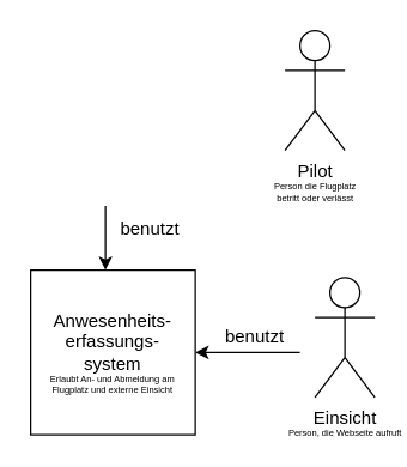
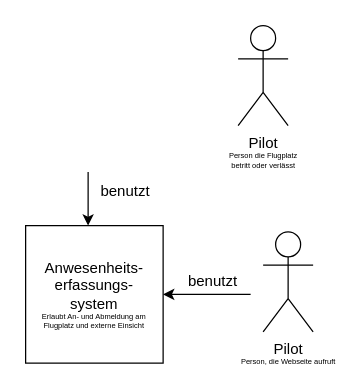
  <mxCell id="0" />
  <mxCell id="1" parent="0" />
  <mxCell id="2" value="&lt;div&gt;Anwesenheits-&lt;/div&gt;&lt;div&gt;erfassungs-&lt;/div&gt;&lt;div&gt;system&lt;/div&gt;&lt;div style=&quot;font-size: 6px&quot;&gt;&lt;font style=&quot;font-size: 6px&quot;&gt;Erlaubt An- und Abmeldung am Flugplatz und externe Einsicht&lt;/font&gt;&lt;br&gt;&lt;/div&gt;" style="whiteSpace=wrap;html=1;aspect=fixed;" parent="1" vertex="1"><mxGeometry x="20" y="180" width="110" height="110" as="geometry" /></mxCell>
- <mxCell id="3" value="&lt;div&gt;&lt;font style=&quot;font-size: 12px&quot;&gt;Einsicht&lt;/font&gt;&lt;font style=&quot;font-size: 6px&quot;&gt;&lt;br&gt;&lt;/font&gt;&lt;/div&gt;&lt;div style=&quot;font-size: 6px&quot;&gt;&lt;font style=&quot;font-size: 6px&quot;&gt;Person, die Webseite aufruft&lt;/font&gt;&lt;/div&gt;" style="shape=umlActor;verticalLabelPosition=bottom;verticalAlign=top;html=1;outlineConnect=0;" parent="1" vertex="1"><mxGeometry x="210" y="185" width="40" height="80" as="geometry" /></mxCell>
+ <mxCell id="3" value="&lt;div&gt;&lt;font style=&quot;font-size: 12px&quot;&gt;Pilot&lt;/font&gt;&lt;font style=&quot;font-size: 6px&quot;&gt;&lt;br&gt;&lt;/font&gt;&lt;/div&gt;&lt;div style=&quot;font-size: 6px&quot;&gt;&lt;font style=&quot;font-size: 6px&quot;&gt;Person, die Webseite aufruft&lt;/font&gt;&lt;/div&gt;" style="shape=umlActor;verticalLabelPosition=bottom;verticalAlign=top;html=1;outlineConnect=0;" parent="1" vertex="1"><mxGeometry x="210" y="185" width="40" height="80" as="geometry" /></mxCell>
  <mxCell id="4" value="&lt;div style=&quot;font-size: 6px&quot;&gt;&lt;font style=&quot;font-size: 12px&quot;&gt;Pilot&lt;/font&gt;&lt;/div&gt;&lt;div style=&quot;font-size: 6px&quot;&gt;&lt;font style=&quot;font-size: 6px&quot;&gt;Person die Flugplatz&lt;/font&gt;&lt;/div&gt;&lt;div style=&quot;font-size: 6px&quot;&gt;&lt;font style=&quot;font-size: 6px&quot;&gt;betritt oder verlässt&lt;/font&gt;&lt;br&gt;&lt;/div&gt;" style="shape=umlActor;verticalLabelPosition=bottom;verticalAlign=top;html=1;outlineConnect=0;" parent="1" vertex="1"><mxGeometry x="190" y="20" width="40" height="80" as="geometry" /></mxCell>
  <mxCell id="5" value="" style="endArrow=classic;html=1;entryX=1;entryY=0;entryDx=0;entryDy=0;" parent="1" edge="1"><mxGeometry width="50" height="50" relative="1" as="geometry"><mxPoint x="70" y="137" as="sourcePoint" /><mxPoint x="70" y="180" as="targetPoint" /></mxGeometry></mxCell>
  <mxCell id="6" value="" style="endArrow=classic;html=1;entryX=1;entryY=0.5;entryDx=0;entryDy=0;" edge="1" parent="1" target="2"><mxGeometry width="50" height="50" relative="1" as="geometry"><mxPoint x="200" y="235" as="sourcePoint" /><mxPoint x="190" y="120" as="targetPoint" /></mxGeometry></mxCell>
  <mxCell id="7" value="&lt;div&gt;benutzt&lt;/div&gt;&lt;div&gt;&lt;br&gt;&lt;/div&gt;" style="text;html=1;strokeColor=none;fillColor=none;align=center;verticalAlign=middle;whiteSpace=wrap;rounded=0;" vertex="1" parent="1"><mxGeometry x="80" y="150" width="40" height="20" as="geometry" /></mxCell>
  <mxCell id="8" value="&lt;div&gt;benutzt&lt;/div&gt;" style="text;html=1;strokeColor=none;fillColor=none;align=center;verticalAlign=middle;whiteSpace=wrap;rounded=0;" vertex="1" parent="1"><mxGeometry x="150" y="215" width="40" height="20" as="geometry" /></mxCell>
